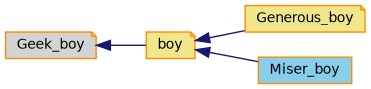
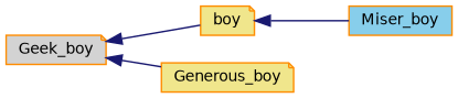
  digraph {
    rankdir=LR
    node [color=darkorange fillcolor=khaki fontname=Helvetica fontsize=10 shape=note style=filled]
    edge [color=midnightblue dir=back fontname=Helvetica fontsize=10 labelfontname=Helvetica labelfontsize=10 style=solid]
    n1 [fontcolor=black height=0.2 label=boy width=0.4]
    n2 [height=0.2 label=Generous_boy width=0.4]
    n3 [fillcolor=skyblue height=0.2 label=Miser_boy shape=box width=0.4]
    n4 [fillcolor=lightgrey height=0.2 label=Geek_boy width=0.4]
-   n1 -> n2
+   n4 -> n2
    n1 -> n3
    n4 -> n1
  }
